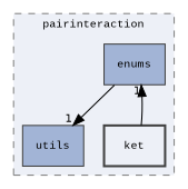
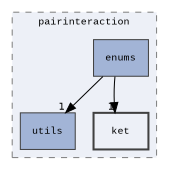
  digraph {
    compound=true
    fontname="Liberation Mono"
    node [color=grey25 fillcolor="#a2b4d6" fontname="Liberation Mono" fontsize=10 shape=box style="filled,"]
    edge [fontname="Liberation Mono" fontsize=10 headlabel=1 labeldistance=1.5 labelfontname=Helvetica labelfontsize=10]
    n1 [label=enums]
    n2 [label=utils]
    n3 [fillcolor="#edf0f7" label=ket style="filled,bold,"]
    subgraph cluster_1 {
      bgcolor="#edf0f7"
      fontsize=10
      label=pairinteraction
      pencolor=grey50
      style="filled,dashed,"
      n1
      n2
      n3
    }
    n1 -> n2
-   n3 -> n1
+   n1 -> n3
  }
